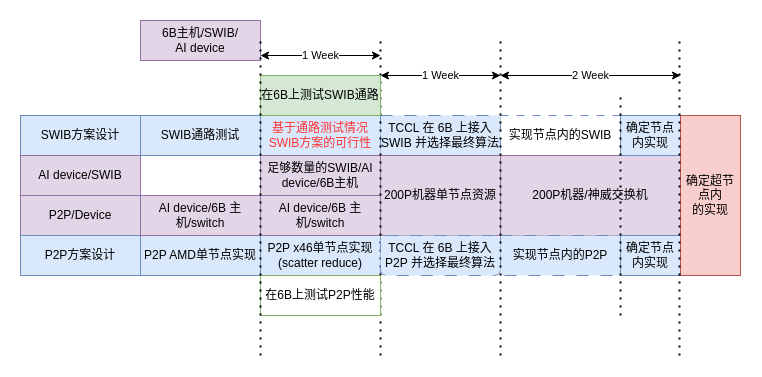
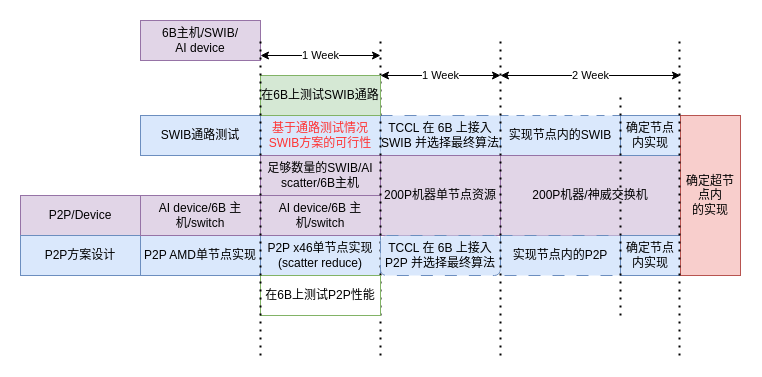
  <mxCell id="0" />
  <mxCell id="1" parent="0" />
- <mxCell id="2" value="SWIB方案设计" style="rounded=0;whiteSpace=wrap;html=1;fillColor=#dae8fc;strokeColor=#6c8ebf;" parent="1" vertex="1"><mxGeometry x="20" y="115" width="120" height="40" as="geometry" /></mxCell>
- <mxCell id="3" value="AI device/SWIB" style="rounded=0;whiteSpace=wrap;html=1;fillColor=#e1d5e7;strokeColor=#9673a6;" parent="1" vertex="1"><mxGeometry x="20" y="155" width="120" height="40" as="geometry" /></mxCell>
  <mxCell id="4" value="P2P/Device" style="rounded=0;whiteSpace=wrap;html=1;fillColor=#e1d5e7;strokeColor=#9673a6;" parent="1" vertex="1"><mxGeometry x="20" y="195" width="120" height="40" as="geometry" /></mxCell>
  <mxCell id="5" value="P2P方案设计" style="rounded=0;whiteSpace=wrap;html=1;fillColor=#dae8fc;strokeColor=#6c8ebf;" vertex="1" parent="1"><mxGeometry x="20" y="235" width="120" height="40" as="geometry" /></mxCell>
  <mxCell id="6" value="SWIB通路测试" style="rounded=0;whiteSpace=wrap;html=1;fillColor=#dae8fc;strokeColor=#6c8ebf;" vertex="1" parent="1"><mxGeometry x="140" y="115" width="120" height="40" as="geometry" /></mxCell>
  <mxCell id="7" value="P2P AMD单节点实现" style="rounded=0;whiteSpace=wrap;html=1;fillColor=#dae8fc;strokeColor=#6c8ebf;" vertex="1" parent="1"><mxGeometry x="140" y="235" width="120" height="40" as="geometry" /></mxCell>
  <mxCell id="8" value="AI device/6B 主机/switch" style="rounded=0;whiteSpace=wrap;html=1;fillColor=#e1d5e7;strokeColor=#9673a6;" vertex="1" parent="1"><mxGeometry x="140" y="195" width="120" height="40" as="geometry" /></mxCell>
  <mxCell id="9" value="&lt;font color=&quot;#ff3333&quot;&gt;基于通路测试情况&lt;br&gt;SWIB方案的可行性&lt;/font&gt;" style="rounded=0;whiteSpace=wrap;html=1;fillColor=#dae8fc;strokeColor=#6c8ebf;" vertex="1" parent="1"><mxGeometry x="260" y="115" width="120" height="40" as="geometry" /></mxCell>
- <mxCell id="10" value="足够数量的SWIB/AI device/6B主机" style="rounded=0;whiteSpace=wrap;html=1;fillColor=#e1d5e7;strokeColor=#9673a6;" vertex="1" parent="1"><mxGeometry x="260" y="155" width="120" height="40" as="geometry" /></mxCell>
+ <mxCell id="10" value="足够数量的SWIB/AI scatter/6B主机" style="rounded=0;whiteSpace=wrap;html=1;fillColor=#e1d5e7;strokeColor=#9673a6;" vertex="1" parent="1"><mxGeometry x="260" y="155" width="120" height="40" as="geometry" /></mxCell>
  <mxCell id="11" value="TCCL 在 6B 上接入SWIB 并选择最终算法" style="rounded=0;whiteSpace=wrap;html=1;fillColor=#dae8fc;strokeColor=#6c8ebf;dashed=1;dashPattern=12 12;" vertex="1" parent="1"><mxGeometry x="380" y="115" width="120" height="40" as="geometry" /></mxCell>
  <mxCell id="12" value="P2P x46单节点实现&lt;br&gt;(scatter reduce)" style="rounded=0;whiteSpace=wrap;html=1;fillColor=#dae8fc;strokeColor=#6c8ebf;" vertex="1" parent="1"><mxGeometry x="260" y="235" width="120" height="40" as="geometry" /></mxCell>
  <mxCell id="13" value="AI device/6B 主机/switch" style="rounded=0;whiteSpace=wrap;html=1;fillColor=#e1d5e7;strokeColor=#9673a6;" vertex="1" parent="1"><mxGeometry x="260" y="195" width="120" height="40" as="geometry" /></mxCell>
  <mxCell id="14" value="200P机器单节点资源" style="rounded=0;whiteSpace=wrap;html=1;fillColor=#e1d5e7;strokeColor=#9673a6;" vertex="1" parent="1"><mxGeometry x="380" y="155" width="120" height="80" as="geometry" /></mxCell>
  <mxCell id="15" value="" style="endArrow=none;dashed=1;html=1;dashPattern=1 3;strokeWidth=2;rounded=0;" edge="1" parent="1"><mxGeometry width="50" height="50" relative="1" as="geometry"><mxPoint x="380" y="355" as="sourcePoint" /><mxPoint x="380" y="35" as="targetPoint" /></mxGeometry></mxCell>
  <mxCell id="16" value="TCCL 在 6B 上接入&lt;br&gt;P2P 并选择最终算法" style="whiteSpace=wrap;html=1;fillColor=#dae8fc;strokeColor=#6c8ebf;dashed=1;dashPattern=12 12;rounded=1;" vertex="1" parent="1"><mxGeometry x="380" y="235" width="120" height="40" as="geometry" /></mxCell>
- <mxCell id="17" value="实现节点内的SWIB" style="rounded=0;whiteSpace=wrap;html=1;fillColor=#ffffff;strokeColor=#6c8ebf;dashed=1;dashPattern=8 8;" vertex="1" parent="1"><mxGeometry x="500" y="115" width="120" height="40" as="geometry" /></mxCell>
+ <mxCell id="17" value="实现节点内的SWIB" style="rounded=0;whiteSpace=wrap;html=1;fillColor=#dae8fc;strokeColor=#6c8ebf;dashed=1;dashPattern=8 8;" vertex="1" parent="1"><mxGeometry x="500" y="115" width="120" height="40" as="geometry" /></mxCell>
  <mxCell id="18" value="200P机器/神威交换机" style="rounded=0;whiteSpace=wrap;html=1;fillColor=#e1d5e7;strokeColor=#9673a6;" vertex="1" parent="1"><mxGeometry x="500" y="155" width="180" height="80" as="geometry" /></mxCell>
  <mxCell id="19" value="实现节点内的P2P" style="rounded=0;whiteSpace=wrap;html=1;fillColor=#dae8fc;strokeColor=#6c8ebf;dashed=1;dashPattern=12 12;" vertex="1" parent="1"><mxGeometry x="500" y="235" width="120" height="40" as="geometry" /></mxCell>
  <mxCell id="20" value="" style="endArrow=none;dashed=1;html=1;dashPattern=1 3;strokeWidth=2;rounded=0;" edge="1" parent="1"><mxGeometry width="50" height="50" relative="1" as="geometry"><mxPoint x="500" y="355" as="sourcePoint" /><mxPoint x="500" y="35" as="targetPoint" /></mxGeometry></mxCell>
  <mxCell id="21" value="确定节点内实现" style="rounded=0;whiteSpace=wrap;html=1;fillColor=#dae8fc;strokeColor=#6c8ebf;" vertex="1" parent="1"><mxGeometry x="620" y="115" width="60" height="40" as="geometry" /></mxCell>
  <mxCell id="22" value="确定节点内实现" style="rounded=0;whiteSpace=wrap;html=1;fillColor=#dae8fc;strokeColor=#6c8ebf;" vertex="1" parent="1"><mxGeometry x="620" y="235" width="60" height="40" as="geometry" /></mxCell>
  <mxCell id="23" value="确定超节点内&lt;br&gt;的实现" style="rounded=0;whiteSpace=wrap;html=1;fillColor=#f8cecc;strokeColor=#b85450;" vertex="1" parent="1"><mxGeometry x="680" y="115" width="60" height="160" as="geometry" /></mxCell>
  <mxCell id="24" value="在6B上测试P2P性能" style="rounded=0;whiteSpace=wrap;html=1;fillColor=#ffffff;strokeColor=#82b366;" vertex="1" parent="1"><mxGeometry x="260" y="275" width="120" height="40" as="geometry" /></mxCell>
  <mxCell id="25" value="在6B上测试SWIB通路" style="rounded=0;whiteSpace=wrap;html=1;fillColor=#d5e8d4;strokeColor=#82b366;" vertex="1" parent="1"><mxGeometry x="260" y="75" width="120" height="40" as="geometry" /></mxCell>
  <mxCell id="26" value="6B主机/SWIB/ &lt;br&gt;AI device" style="rounded=0;whiteSpace=wrap;html=1;fillColor=#e1d5e7;strokeColor=#9673a6;" vertex="1" parent="1"><mxGeometry x="140" y="20" width="120" height="40" as="geometry" /></mxCell>
  <mxCell id="27" value="" style="endArrow=none;dashed=1;html=1;dashPattern=1 3;strokeWidth=2;rounded=0;" edge="1" parent="1"><mxGeometry width="50" height="50" relative="1" as="geometry"><mxPoint x="679" y="355" as="sourcePoint" /><mxPoint x="679" y="35" as="targetPoint" /></mxGeometry></mxCell>
  <mxCell id="28" value="2 Week" style="endArrow=classic;startArrow=classic;html=1;rounded=0;" edge="1" parent="1"><mxGeometry width="50" height="50" relative="1" as="geometry"><mxPoint x="500" y="75" as="sourcePoint" /><mxPoint x="680" y="75" as="targetPoint" /></mxGeometry></mxCell>
  <mxCell id="29" value="1 Week" style="endArrow=classic;startArrow=classic;html=1;rounded=0;" edge="1" parent="1"><mxGeometry width="50" height="50" relative="1" as="geometry"><mxPoint x="380" y="75" as="sourcePoint" /><mxPoint x="500" y="75" as="targetPoint" /></mxGeometry></mxCell>
  <mxCell id="30" value="" style="endArrow=none;dashed=1;html=1;dashPattern=1 3;strokeWidth=2;rounded=0;" edge="1" parent="1"><mxGeometry width="50" height="50" relative="1" as="geometry"><mxPoint x="260" y="355" as="sourcePoint" /><mxPoint x="260" y="35" as="targetPoint" /></mxGeometry></mxCell>
  <mxCell id="31" value="1 Week" style="endArrow=classic;startArrow=classic;html=1;rounded=0;" edge="1" parent="1"><mxGeometry width="50" height="50" relative="1" as="geometry"><mxPoint x="260" y="55" as="sourcePoint" /><mxPoint x="380" y="55" as="targetPoint" /></mxGeometry></mxCell>
  <mxCell id="32" value="" style="endArrow=none;dashed=1;html=1;dashPattern=1 3;strokeWidth=2;rounded=0;" edge="1" parent="1"><mxGeometry width="50" height="50" relative="1" as="geometry"><mxPoint x="620" y="315" as="sourcePoint" /><mxPoint x="620" y="95" as="targetPoint" /></mxGeometry></mxCell>
